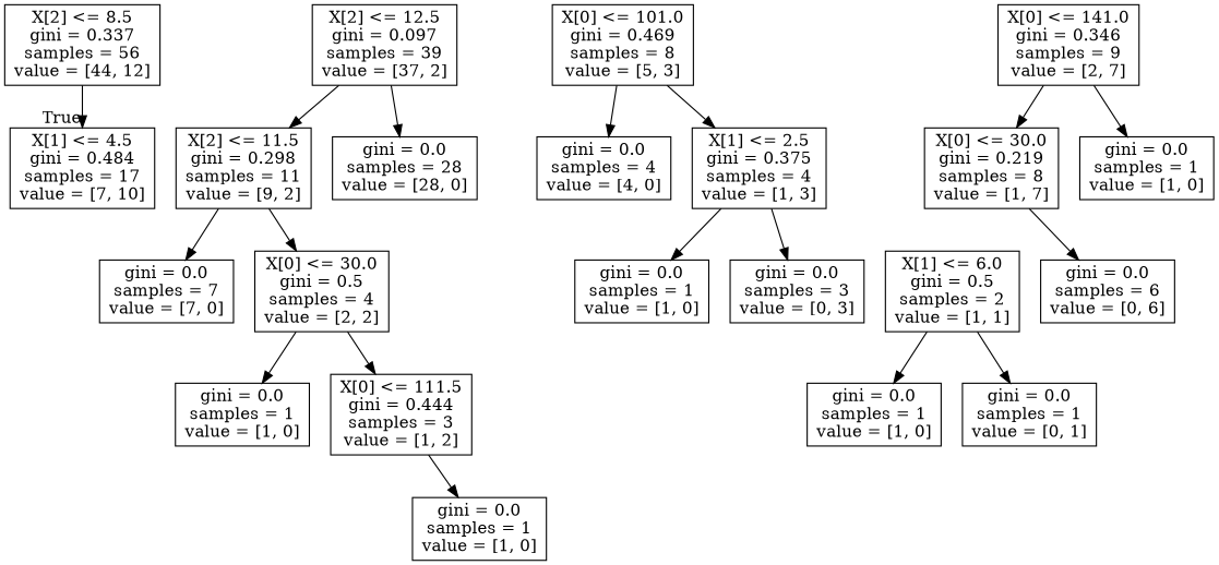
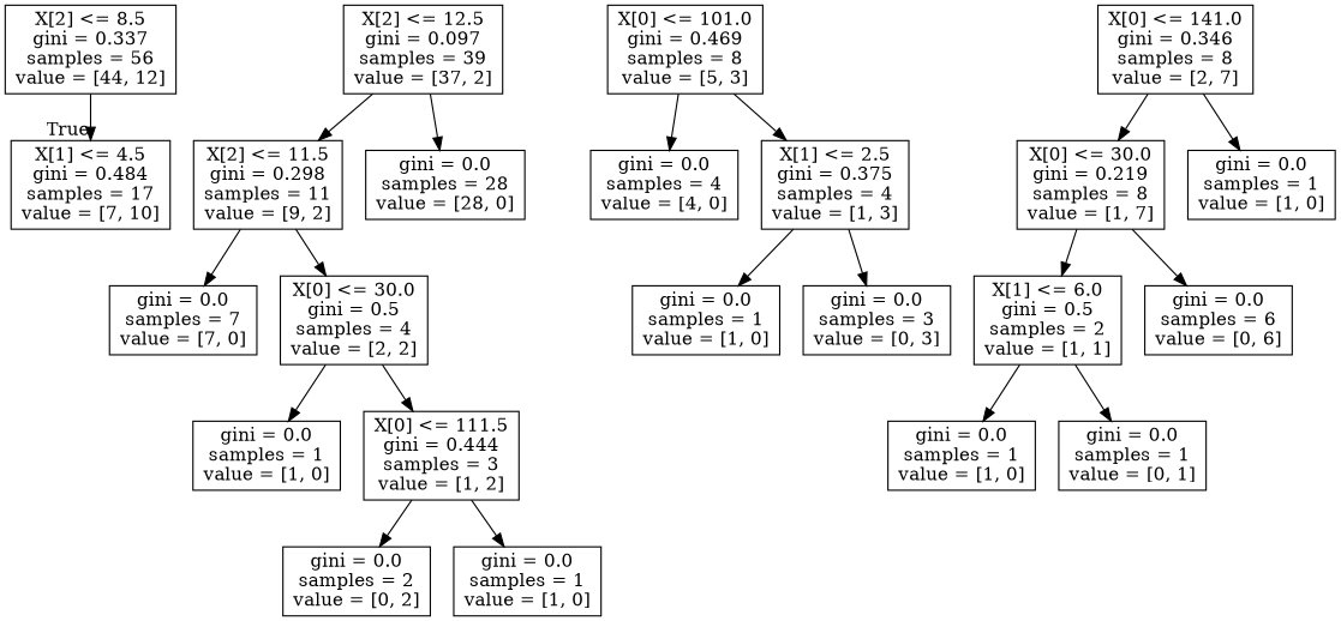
  digraph {
    fontname="DejaVu Serif"
    node [fontname="DejaVu Serif" shape=box]
    edge [fontname="DejaVu Serif"]
    n1 [label="X[2] <= 8.5\ngini = 0.337\nsamples = 56\nvalue = [44, 12]"]
    n2 [label="X[1] <= 4.5\ngini = 0.484\nsamples = 17\nvalue = [7, 10]"]
    n3 [label="X[2] <= 12.5\ngini = 0.097\nsamples = 39\nvalue = [37, 2]"]
    n4 [label="X[2] <= 11.5\ngini = 0.298\nsamples = 11\nvalue = [9, 2]"]
    n5 [label="gini = 0.0\nsamples = 28\nvalue = [28, 0]"]
    n6 [label="X[0] <= 101.0\ngini = 0.469\nsamples = 8\nvalue = [5, 3]"]
    n7 [label="gini = 0.0\nsamples = 4\nvalue = [4, 0]"]
    n8 [label="X[1] <= 2.5\ngini = 0.375\nsamples = 4\nvalue = [1, 3]"]
-   n9 [label="X[0] <= 141.0\ngini = 0.346\nsamples = 9\nvalue = [2, 7]"]
+   n9 [label="X[0] <= 141.0\ngini = 0.346\nsamples = 8\nvalue = [2, 7]"]
    n10 [label="X[0] <= 30.0\ngini = 0.219\nsamples = 8\nvalue = [1, 7]"]
    n11 [label="gini = 0.0\nsamples = 1\nvalue = [1, 0]"]
    n12 [label="gini = 0.0\nsamples = 1\nvalue = [1, 0]"]
    n13 [label="gini = 0.0\nsamples = 3\nvalue = [0, 3]"]
    n14 [label="X[1] <= 6.0\ngini = 0.5\nsamples = 2\nvalue = [1, 1]"]
    n15 [label="gini = 0.0\nsamples = 6\nvalue = [0, 6]"]
    n16 [label="gini = 0.0\nsamples = 1\nvalue = [1, 0]"]
    n17 [label="gini = 0.0\nsamples = 1\nvalue = [0, 1]"]
    n18 [label="gini = 0.0\nsamples = 7\nvalue = [7, 0]"]
    n19 [label="X[0] <= 30.0\ngini = 0.5\nsamples = 4\nvalue = [2, 2]"]
    n20 [label="gini = 0.0\nsamples = 1\nvalue = [1, 0]"]
    n21 [label="X[0] <= 111.5\ngini = 0.444\nsamples = 3\nvalue = [1, 2]"]
+   n22 [label="gini = 0.0\nsamples = 2\nvalue = [0, 2]"]
    n23 [label="gini = 0.0\nsamples = 1\nvalue = [1, 0]"]
    n1 -> n2 [headlabel=True labelangle=45 labeldistance=2.5]
    n3 -> n4
    n3 -> n5
    n4 -> n18
    n4 -> n19
    n6 -> n7
    n6 -> n8
    n8 -> n12
    n8 -> n13
    n9 -> n10
    n9 -> n11
+   n10 -> n14
    n10 -> n15
    n14 -> n16
    n14 -> n17
    n19 -> n20
    n19 -> n21
+   n21 -> n22
    n21 -> n23
  }
